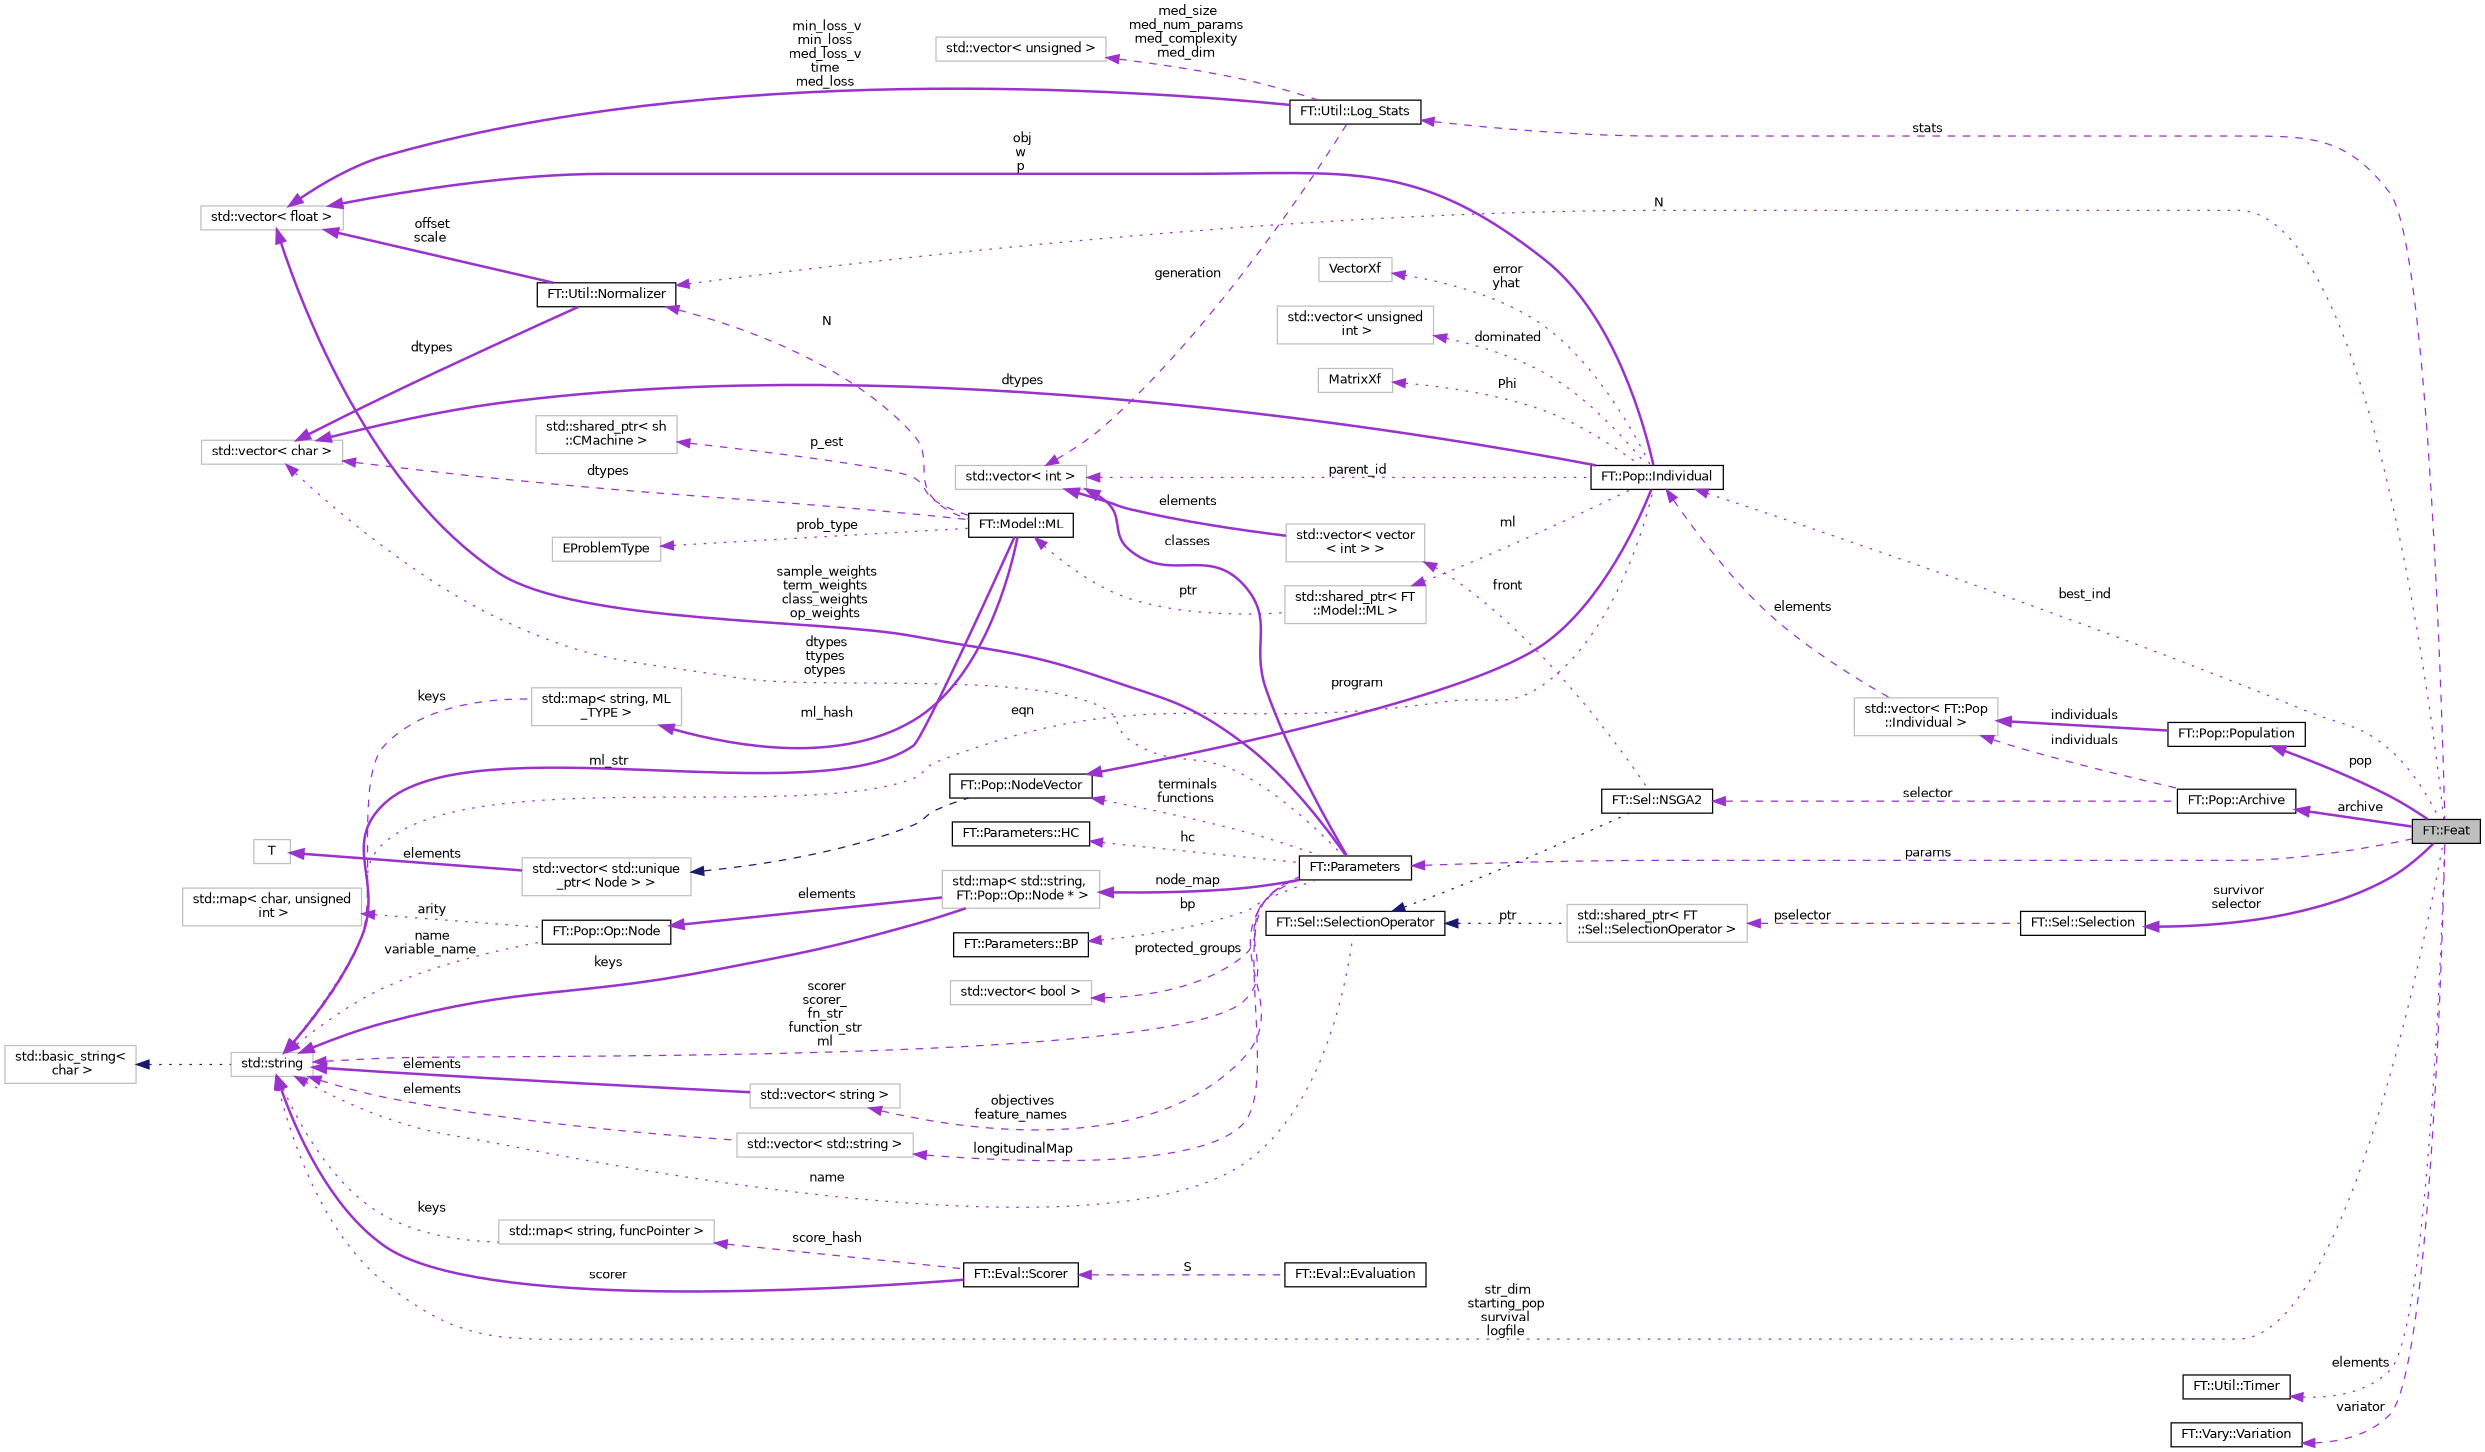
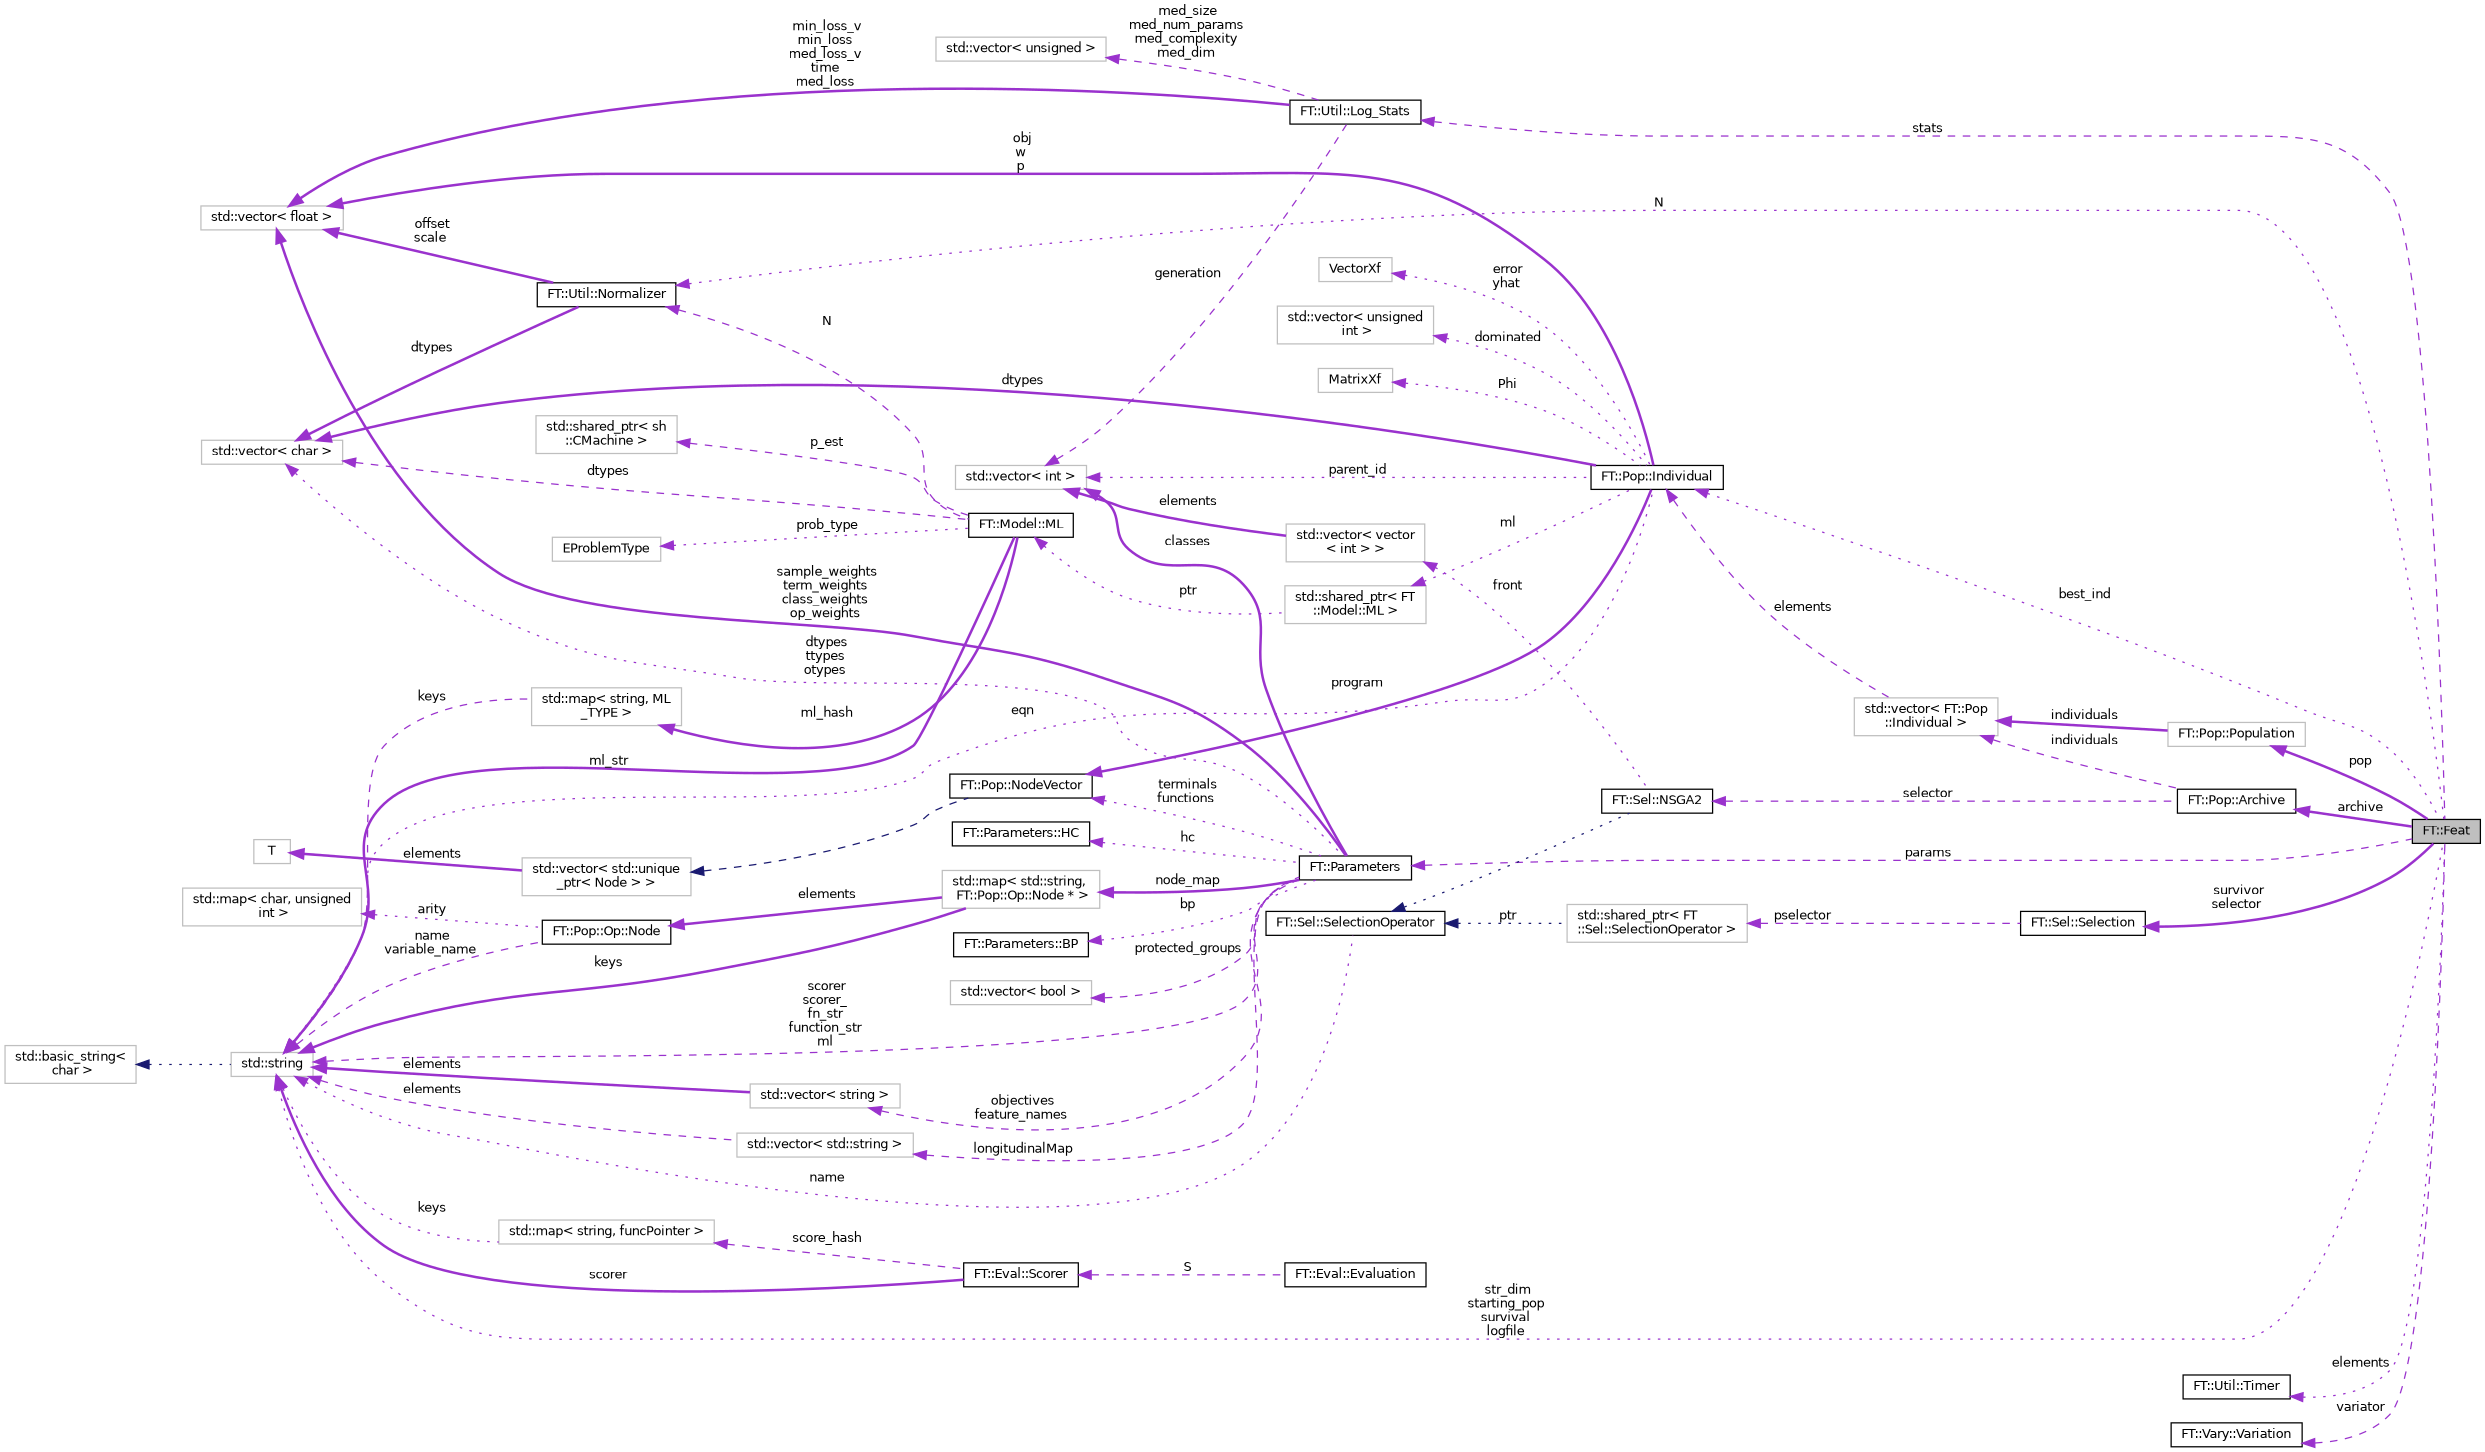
  digraph {
    rankdir=LR
    node [color=grey75 fillcolor=white fontname=Helvetica fontsize=10 shape=record style=filled]
    edge [color=darkorchid3 dir=back fontname=Helvetica fontsize=10 labelfontname=Helvetica labelfontsize=10 style=dotted]
    n1 [color=black fillcolor=grey75 fontcolor=black height=0.2 label="FT::Feat" width=0.4]
-   n2 [color=black height=0.2 label="FT::Pop::Population" width=0.4]
+   n2 [height=0.2 label="FT::Pop::Population" width=0.4]
    n3 [height=0.2 label="std::vector\< FT::Pop\l::Individual \>" width=0.4]
    n4 [color=black height=0.2 label="FT::Pop::Archive" width=0.4]
    n5 [color=black height=0.2 label="FT::Pop::Individual" width=0.4]
    n6 [color=black height=0.2 label="FT::Pop::NodeVector" width=0.4]
    n7 [color=black height=0.2 label="FT::Parameters" width=0.4]
    n8 [height=0.2 label="std::vector\< std::unique\l_ptr\< Node \> \>" width=0.4]
    n9 [height=0.2 label=T width=0.4]
    n10 [height=0.2 label="std::vector\< char \>" width=0.4]
    n11 [color=black height=0.2 label="FT::Model::ML" width=0.4]
    n12 [color=black height=0.2 label="FT::Util::Normalizer" width=0.4]
    n13 [height=0.2 label="std::shared_ptr\< FT\l::Model::ML \>" width=0.4]
    n14 [height=0.2 label="std::string" width=0.4]
    n15 [height=0.2 label="std::map\< string, ML\l_TYPE \>" width=0.4]
    n16 [height=0.2 label="std::vector\< string \>" width=0.4]
    n17 [height=0.2 label="std::vector\< std::string \>" width=0.4]
    n18 [height=0.2 label="std::map\< std::string,\l FT::Pop::Op::Node * \>" width=0.4]
    n19 [color=black height=0.2 label="FT::Pop::Op::Node" width=0.4]
    n20 [color=black height=0.2 label="FT::Sel::SelectionOperator" width=0.4]
    n21 [color=black height=0.2 label="FT::Eval::Scorer" width=0.4]
    n22 [height=0.2 label="std::map\< string, funcPointer \>" width=0.4]
    n23 [color=black height=0.2 label="FT::Sel::Selection" width=0.4]
    n24 [height=0.2 label="std::shared_ptr\< FT\l::Sel::SelectionOperator \>" width=0.4]
    n25 [color=black height=0.2 label="FT::Sel::NSGA2" width=0.4]
    n26 [color=black height=0.2 label="FT::Eval::Evaluation" width=0.4]
    n27 [height=0.2 label="std::basic_string\<\l char \>" width=0.4]
    n28 [height=0.2 label=VectorXf width=0.4]
    n29 [height=0.2 label="std::vector\< int \>" width=0.4]
    n30 [color=black height=0.2 label="FT::Util::Log_Stats" width=0.4]
    n31 [height=0.2 label="std::vector\< vector\l\< int \> \>" width=0.4]
    n32 [height=0.2 label="std::vector\< float \>" width=0.4]
    n33 [height=0.2 label=EProblemType width=0.4]
    n34 [height=0.2 label="std::shared_ptr\< sh\l::CMachine \>" width=0.4]
    n35 [height=0.2 label="std::vector\< unsigned\l int \>" width=0.4]
    n36 [height=0.2 label=MatrixXf width=0.4]
    n37 [color=black height=0.2 label="FT::Parameters::HC" width=0.4]
    n38 [color=black height=0.2 label="FT::Parameters::BP" width=0.4]
    n39 [height=0.2 label="std::vector\< bool \>" width=0.4]
    n40 [height=0.2 label="std::map\< char, unsigned\l int \>" width=0.4]
    n41 [height=0.2 label="std::vector\< unsigned \>" width=0.4]
    n42 [color=black height=0.2 label="FT::Util::Timer" width=0.4]
    n43 [color=black height=0.2 label="FT::Vary::Variation" width=0.4]
    n2 -> n1 [label=" pop" style=bold]
    n3 -> n2 [label=" individuals" style=bold]
    n3 -> n4 [label=" individuals" style=dashed]
    n4 -> n1 [label=" archive" style=bold]
    n5 -> n1 [label=" best_ind"]
    n5 -> n3 [label=" elements" style=dashed]
    n6 -> n5 [label=" program" style=bold]
    n6 -> n7 [label=" terminals\nfunctions"]
    n7 -> n1 [label=" params" style=dashed]
    n8 -> n6 [color=midnightblue style=dashed]
    n9 -> n8 [label=" elements" style=bold]
    n10 -> n5 [label=" dtypes" style=bold]
    n10 -> n7 [label=" dtypes\nttypes\notypes"]
    n10 -> n11 [label=" dtypes" style=dashed]
    n10 -> n12 [label=" dtypes" style=bold]
    n11 -> n13 [label=" ptr"]
    n12 -> n1 [label=" N"]
    n12 -> n11 [label=" N" style=dashed]
    n13 -> n5 [label=" ml"]
    n14 -> n1 [label=" str_dim\nstarting_pop\nsurvival\nlogfile"]
    n14 -> n5 [label=" eqn"]
    n14 -> n7 [label=" scorer\nscorer_\nfn_str\nfunction_str\nml" style=dashed]
    n14 -> n11 [label=" ml_str" style=bold]
    n14 -> n15 [label=" keys" style=dashed]
    n14 -> n16 [label=" elements" style=bold]
    n14 -> n17 [label=" elements" style=dashed]
    n14 -> n18 [label=" keys" style=bold]
-   n14 -> n19 [label=" name\nvariable_name"]
+   n14 -> n19 [label=" name\nvariable_name" style=dashed]
    n14 -> n20 [label=" name"]
    n14 -> n21 [label=" scorer" style=bold]
    n14 -> n22 [label=" keys"]
    n15 -> n11 [label=" ml_hash" style=bold]
    n16 -> n7 [label=" objectives\nfeature_names" style=dashed]
    n17 -> n7 [label=" longitudinalMap" style=dashed]
    n18 -> n7 [label=" node_map" style=bold]
    n19 -> n18 [label=" elements" style=bold]
    n20 -> n24 [color=midnightblue label=" ptr"]
    n20 -> n25 [color=midnightblue]
    n21 -> n26 [label=" S" style=dashed]
    n22 -> n21 [label=" score_hash" style=dashed]
    n23 -> n1 [label=" survivor\nselector" style=bold]
    n24 -> n23 [label=" pselector" style=dashed]
    n25 -> n4 [label=" selector" style=dashed]
    n27 -> n14 [color=midnightblue]
    n28 -> n5 [label=" error\nyhat"]
    n29 -> n5 [label=" parent_id"]
    n29 -> n7 [label=" classes" style=bold]
    n29 -> n30 [label=" generation" style=dashed]
    n29 -> n31 [label=" elements" style=bold]
    n30 -> n1 [label=" stats" style=dashed]
    n31 -> n25 [label=" front"]
    n32 -> n5 [label=" obj\nw\np" style=bold]
    n32 -> n7 [label=" sample_weights\nterm_weights\nclass_weights\nop_weights" style=bold]
    n32 -> n12 [label=" offset\nscale" style=bold]
    n32 -> n30 [label=" min_loss_v\nmin_loss\nmed_loss_v\ntime\nmed_loss" style=bold]
    n33 -> n11 [label=" prob_type"]
    n34 -> n11 [label=" p_est" style=dashed]
    n35 -> n5 [label=" dominated"]
    n36 -> n5 [label=" Phi"]
    n37 -> n7 [label=" hc"]
    n38 -> n7 [label=" bp"]
    n39 -> n7 [label=" protected_groups" style=dashed]
    n40 -> n19 [label=" arity"]
    n41 -> n30 [label=" med_size\nmed_num_params\nmed_complexity\nmed_dim" style=dashed]
    n42 -> n1 [label=" elements"]
    n43 -> n1 [label=" variator" style=dashed]
  }
